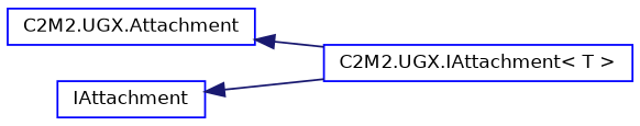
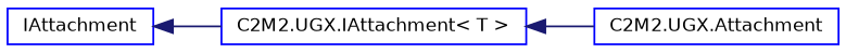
  digraph {
    rankdir=LR
    node [color=blue fillcolor=white fontname=Helvetica fontsize=10 shape=record style=filled]
    edge [color=midnightblue dir=back fontname=Helvetica fontsize=10 labelfontname=Helvetica labelfontsize=10 style=solid]
    n1 [height=0.2 label="C2M2.UGX.Attachment" width=0.4]
    n2 [height=0.2 label="C2M2.UGX.IAttachment\< T \>" width=0.4]
    n3 [height=0.2 label=IAttachment width=0.4]
-   n1 -> n2
+   n2 -> n1
    n3 -> n2
  }
